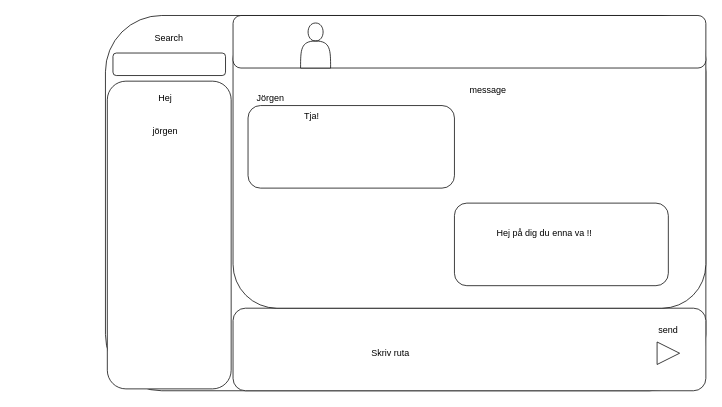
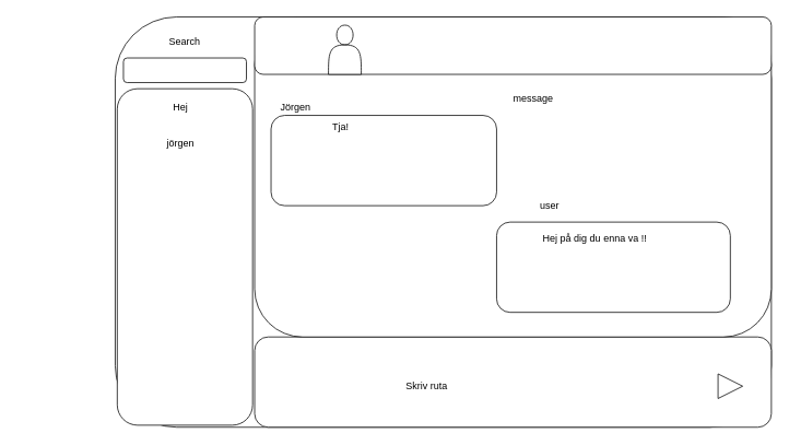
  <mxCell id="0" />
  <mxCell id="1" parent="0" />
  <mxCell id="2" value="" style="rounded=1;whiteSpace=wrap;html=1;" vertex="1" parent="1"><mxGeometry x="140" y="20" width="800" height="500" as="geometry" /></mxCell>
  <mxCell id="3" value="" style="rounded=1;whiteSpace=wrap;html=1;rotation=90;" vertex="1" parent="1"><mxGeometry x="20" y="230" width="410" height="165" as="geometry" /></mxCell>
  <mxCell id="4" value="" style="rounded=1;whiteSpace=wrap;html=1;" vertex="1" parent="1"><mxGeometry x="150" y="70" width="150" height="30" as="geometry" /></mxCell>
  <mxCell id="5" value="" style="rounded=1;whiteSpace=wrap;html=1;" vertex="1" parent="1"><mxGeometry x="310" y="410" width="630" height="110" as="geometry" /></mxCell>
  <mxCell id="6" value="" style="rounded=1;whiteSpace=wrap;html=1;" vertex="1" parent="1"><mxGeometry x="310" y="20" width="630" height="390" as="geometry" /></mxCell>
  <mxCell id="7" value="Search" style="text;html=1;strokeColor=none;fillColor=none;align=center;verticalAlign=middle;whiteSpace=wrap;rounded=0;" vertex="1" parent="1"><mxGeometry x="180" y="40" width="90" height="20" as="geometry" /></mxCell>
  <mxCell id="8" value="Hej" style="text;html=1;strokeColor=none;fillColor=none;align=center;verticalAlign=middle;whiteSpace=wrap;rounded=0;" vertex="1" parent="1"><mxGeometry x="200" y="120" width="40" height="20" as="geometry" /></mxCell>
  <mxCell id="9" value="" style="rounded=1;whiteSpace=wrap;html=1;" vertex="1" parent="1"><mxGeometry x="310" y="20" width="630" height="70" as="geometry" /></mxCell>
  <mxCell id="10" value="" style="shape=actor;whiteSpace=wrap;html=1;" vertex="1" parent="1"><mxGeometry x="400" y="30" width="40" height="60" as="geometry" /></mxCell>
  <mxCell id="11" value="message" style="text;html=1;strokeColor=none;fillColor=none;align=center;verticalAlign=middle;whiteSpace=wrap;rounded=0;" vertex="1" parent="1"><mxGeometry x="630" y="110" width="40" height="20" as="geometry" /></mxCell>
  <mxCell id="12" value="Jörgen" style="text;html=1;strokeColor=none;fillColor=none;align=center;verticalAlign=middle;whiteSpace=wrap;rounded=0;" vertex="1" parent="1"><mxGeometry x="340" y="120" width="40" height="20" as="geometry" /></mxCell>
  <mxCell id="13" value="" style="rounded=1;whiteSpace=wrap;html=1;" vertex="1" parent="1"><mxGeometry x="330" y="140" width="275" height="110" as="geometry" /></mxCell>
  <mxCell id="14" value="&lt;div&gt;Tja!&lt;/div&gt;" style="text;html=1;strokeColor=none;fillColor=none;align=center;verticalAlign=middle;whiteSpace=wrap;rounded=0;" vertex="1" parent="1"><mxGeometry x="395" y="145" width="40" height="20" as="geometry" /></mxCell>
  <mxCell id="15" value="" style="rounded=1;whiteSpace=wrap;html=1;" vertex="1" parent="1"><mxGeometry x="605" y="270" width="285" height="110" as="geometry" /></mxCell>
- <mxCell id="17" value="Hej på dig du enna va !!" style="text;html=1;strokeColor=none;fillColor=none;align=center;verticalAlign=middle;whiteSpace=wrap;rounded=0;" vertex="1" parent="1"><mxGeometry x="650" y="300" width="150" height="20" as="geometry" /></mxCell>
+ <mxCell id="16" value="&lt;div&gt;user&lt;/div&gt;" style="text;html=1;strokeColor=none;fillColor=none;align=center;verticalAlign=middle;whiteSpace=wrap;rounded=0;" vertex="1" parent="1"><mxGeometry x="650" y="240" width="40" height="20" as="geometry" /></mxCell>
+ <mxCell id="17" value="Hej på dig du enna va !!" style="text;html=1;strokeColor=none;fillColor=none;align=center;verticalAlign=middle;whiteSpace=wrap;rounded=0;" vertex="1" parent="1"><mxGeometry x="650" y="280" width="150" height="20" as="geometry" /></mxCell>
  <mxCell id="18" value="Skriv ruta" style="text;html=1;strokeColor=none;fillColor=none;align=center;verticalAlign=middle;whiteSpace=wrap;rounded=0;" vertex="1" parent="1"><mxGeometry x="460" y="460" width="120" height="20" as="geometry" /></mxCell>
  <mxCell id="19" value="" style="triangle;whiteSpace=wrap;html=1;" vertex="1" parent="1"><mxGeometry x="875" y="455" width="30" height="30" as="geometry" /></mxCell>
- <mxCell id="20" value="&lt;div&gt;send&lt;/div&gt;" style="text;html=1;strokeColor=none;fillColor=none;align=center;verticalAlign=middle;whiteSpace=wrap;rounded=0;" vertex="1" parent="1"><mxGeometry x="870" y="430" width="40" height="20" as="geometry" /></mxCell>
  <mxCell id="21" value="&lt;div&gt;jörgen&lt;/div&gt;" style="text;html=1;strokeColor=none;fillColor=none;align=center;verticalAlign=middle;whiteSpace=wrap;rounded=0;" vertex="1" parent="1"><mxGeometry x="200" y="165" width="40" height="20" as="geometry" /></mxCell>
